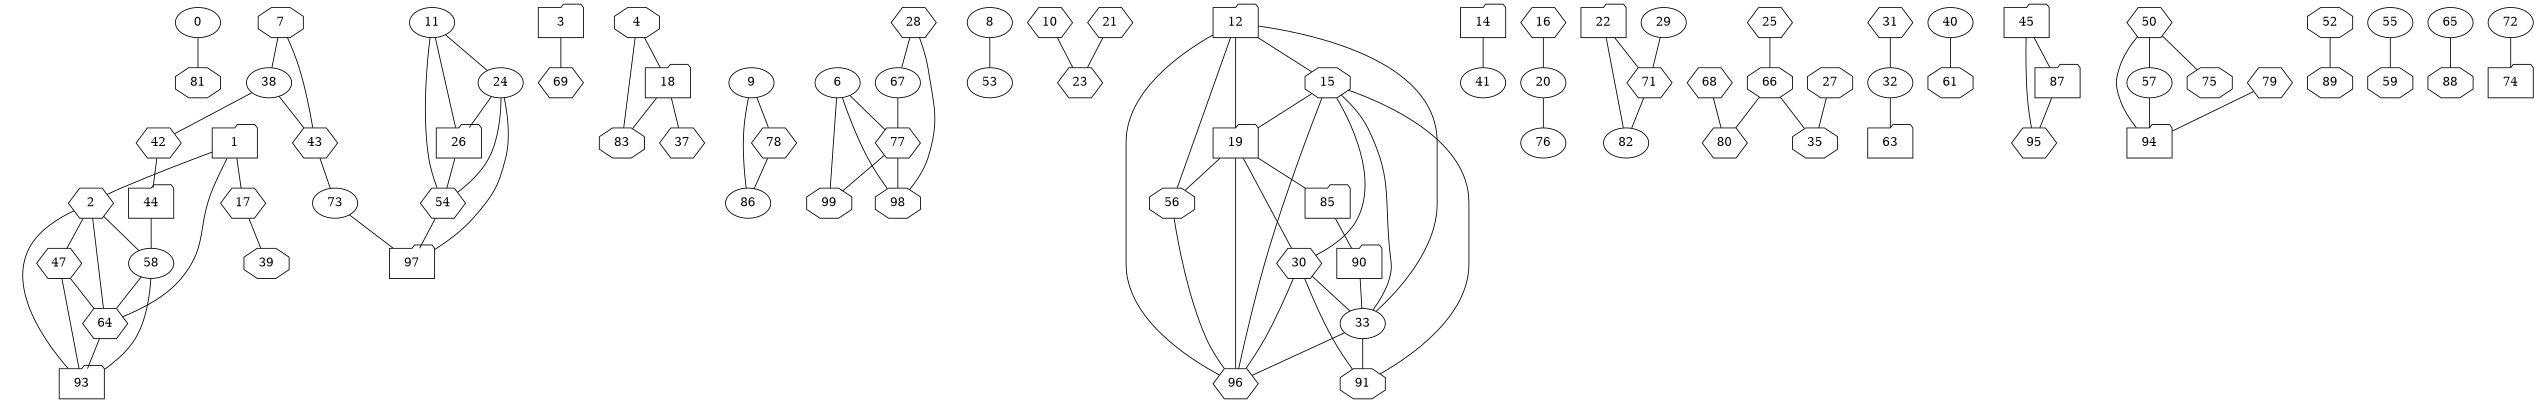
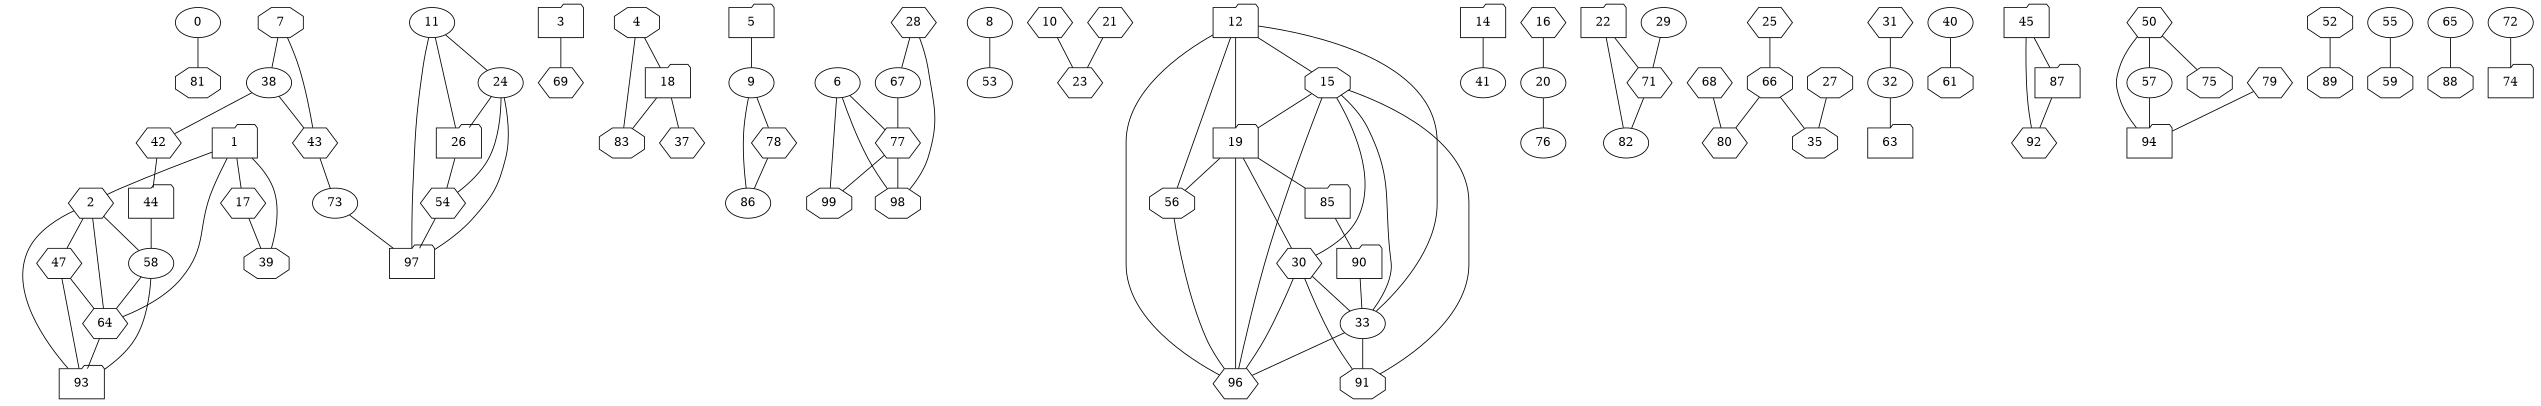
  graph {
    fontname="DejaVu Serif"
    node [fontname="DejaVu Serif" shape=hexagon]
    edge [fontname="DejaVu Serif"]
    0 [shape=ellipse]
    81 [shape=octagon]
    1 [shape=folder]
    64
    2
    39 [shape=octagon]
    17
    93 [shape=folder]
    58 [shape=ellipse]
    47
    3 [shape=folder]
    69
    4 [shape=octagon]
    83 [shape=octagon]
    18 [shape=folder]
    37
+   5 [shape=folder]
    9 [shape=ellipse]
    86 [shape=ellipse]
    78
    6 [shape=ellipse]
    77
    99 [shape=octagon]
    98 [shape=octagon]
    7 [shape=octagon]
    43
    38 [shape=ellipse]
    73 [shape=ellipse]
    42
    44 [shape=folder]
    97 [shape=folder]
    8 [shape=ellipse]
    53 [shape=ellipse]
    10
    23
    11 [shape=ellipse]
    54
    26 [shape=folder]
    24 [shape=ellipse]
    12 [shape=folder]
    96
    33 [shape=ellipse]
    15 [shape=octagon]
    56 [shape=octagon]
    19 [shape=folder]
    91 [shape=octagon]
    30
    85 [shape=folder]
    90 [shape=folder]
    14 [shape=folder]
    41 [shape=ellipse]
    20 [shape=ellipse]
    16
    76 [shape=ellipse]
    21
    22 [shape=folder]
    82 [shape=ellipse]
    71
    66 [shape=octagon]
    25
    80
    35 [shape=octagon]
    68
    27 [shape=octagon]
    28
    67 [shape=ellipse]
    29 [shape=ellipse]
    32 [shape=ellipse]
    31
    63 [shape=folder]
    40 [shape=ellipse]
    61 [shape=octagon]
    45 [shape=folder]
-   95
+   95 [label=92]
    87 [shape=folder]
    94 [shape=folder]
    50
    57 [shape=ellipse]
    75 [shape=octagon]
    52 [shape=octagon]
    89 [shape=octagon]
    55 [shape=ellipse]
    59 [shape=octagon]
    65 [shape=ellipse]
    88 [shape=octagon]
    72 [shape=ellipse]
    74 [shape=folder]
    79
    0 -- 81
    1 -- 64
    1 -- 2
+   1 -- 39
    1 -- 17
    64 -- 93
    2 -- 64
    2 -- 93
    2 -- 58
    2 -- 47
    17 -- 39
    58 -- 64
    58 -- 93
    47 -- 64
    47 -- 93
    3 -- 69
    4 -- 83
    4 -- 18
    18 -- 83
    18 -- 37
+   5 -- 9
    9 -- 86
    9 -- 78
    78 -- 86
    6 -- 77
    6 -- 99
    6 -- 98
    77 -- 99
    77 -- 98
    7 -- 43
    7 -- 38
    43 -- 73
    38 -- 43
    38 -- 42
    73 -- 97
    42 -- 44
    44 -- 58
    8 -- 53
    10 -- 23
-   11 -- 54
+   11 -- 97
    11 -- 26
    11 -- 24
    54 -- 97
    26 -- 54
    24 -- 97
    24 -- 54
    24 -- 26
    12 -- 96
    12 -- 33
    12 -- 15
    12 -- 56
    12 -- 19
    33 -- 96
    33 -- 91
    15 -- 96
    15 -- 33
    15 -- 19
    15 -- 91
    15 -- 30
    56 -- 96
    19 -- 96
    19 -- 56
    19 -- 30
    19 -- 85
    30 -- 96
    30 -- 33
    30 -- 91
    85 -- 90
    90 -- 33
    14 -- 41
    20 -- 76
    16 -- 20
    21 -- 23
    22 -- 82
    22 -- 71
    71 -- 82
    66 -- 80
    66 -- 35
    25 -- 66
    68 -- 80
    27 -- 35
    28 -- 98
    28 -- 67
    67 -- 77
    29 -- 71
    32 -- 63
    31 -- 32
    40 -- 61
    45 -- 95
    45 -- 87
    87 -- 95
    50 -- 94
    50 -- 57
    50 -- 75
    57 -- 94
    52 -- 89
    55 -- 59
    65 -- 88
    72 -- 74
    79 -- 94
  }
